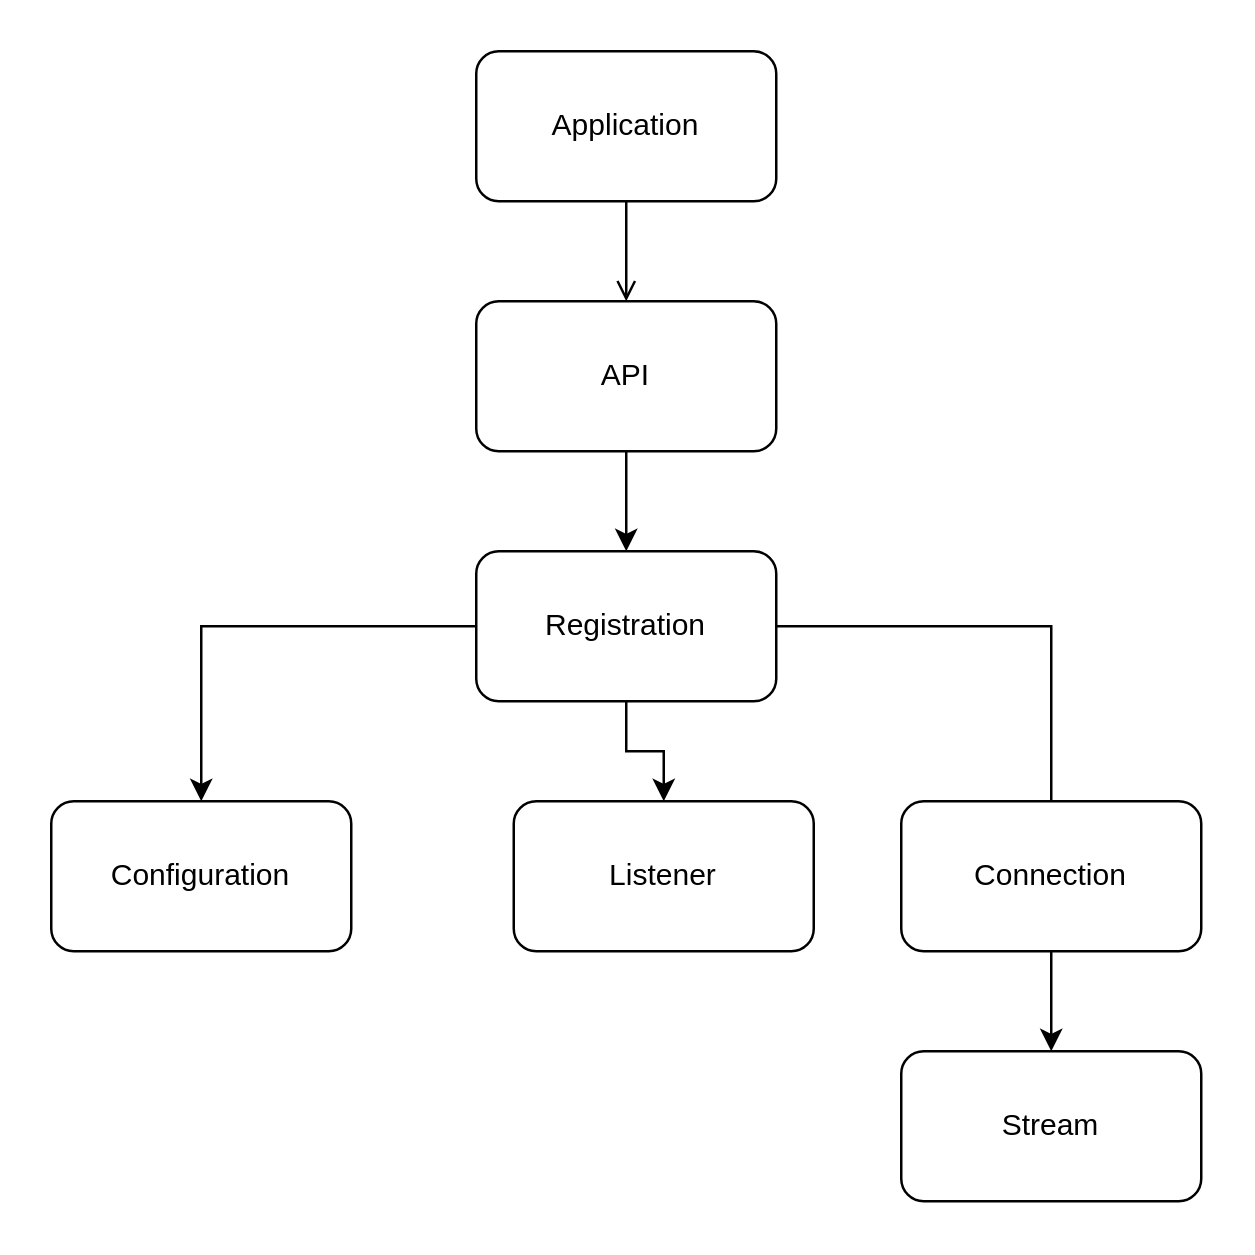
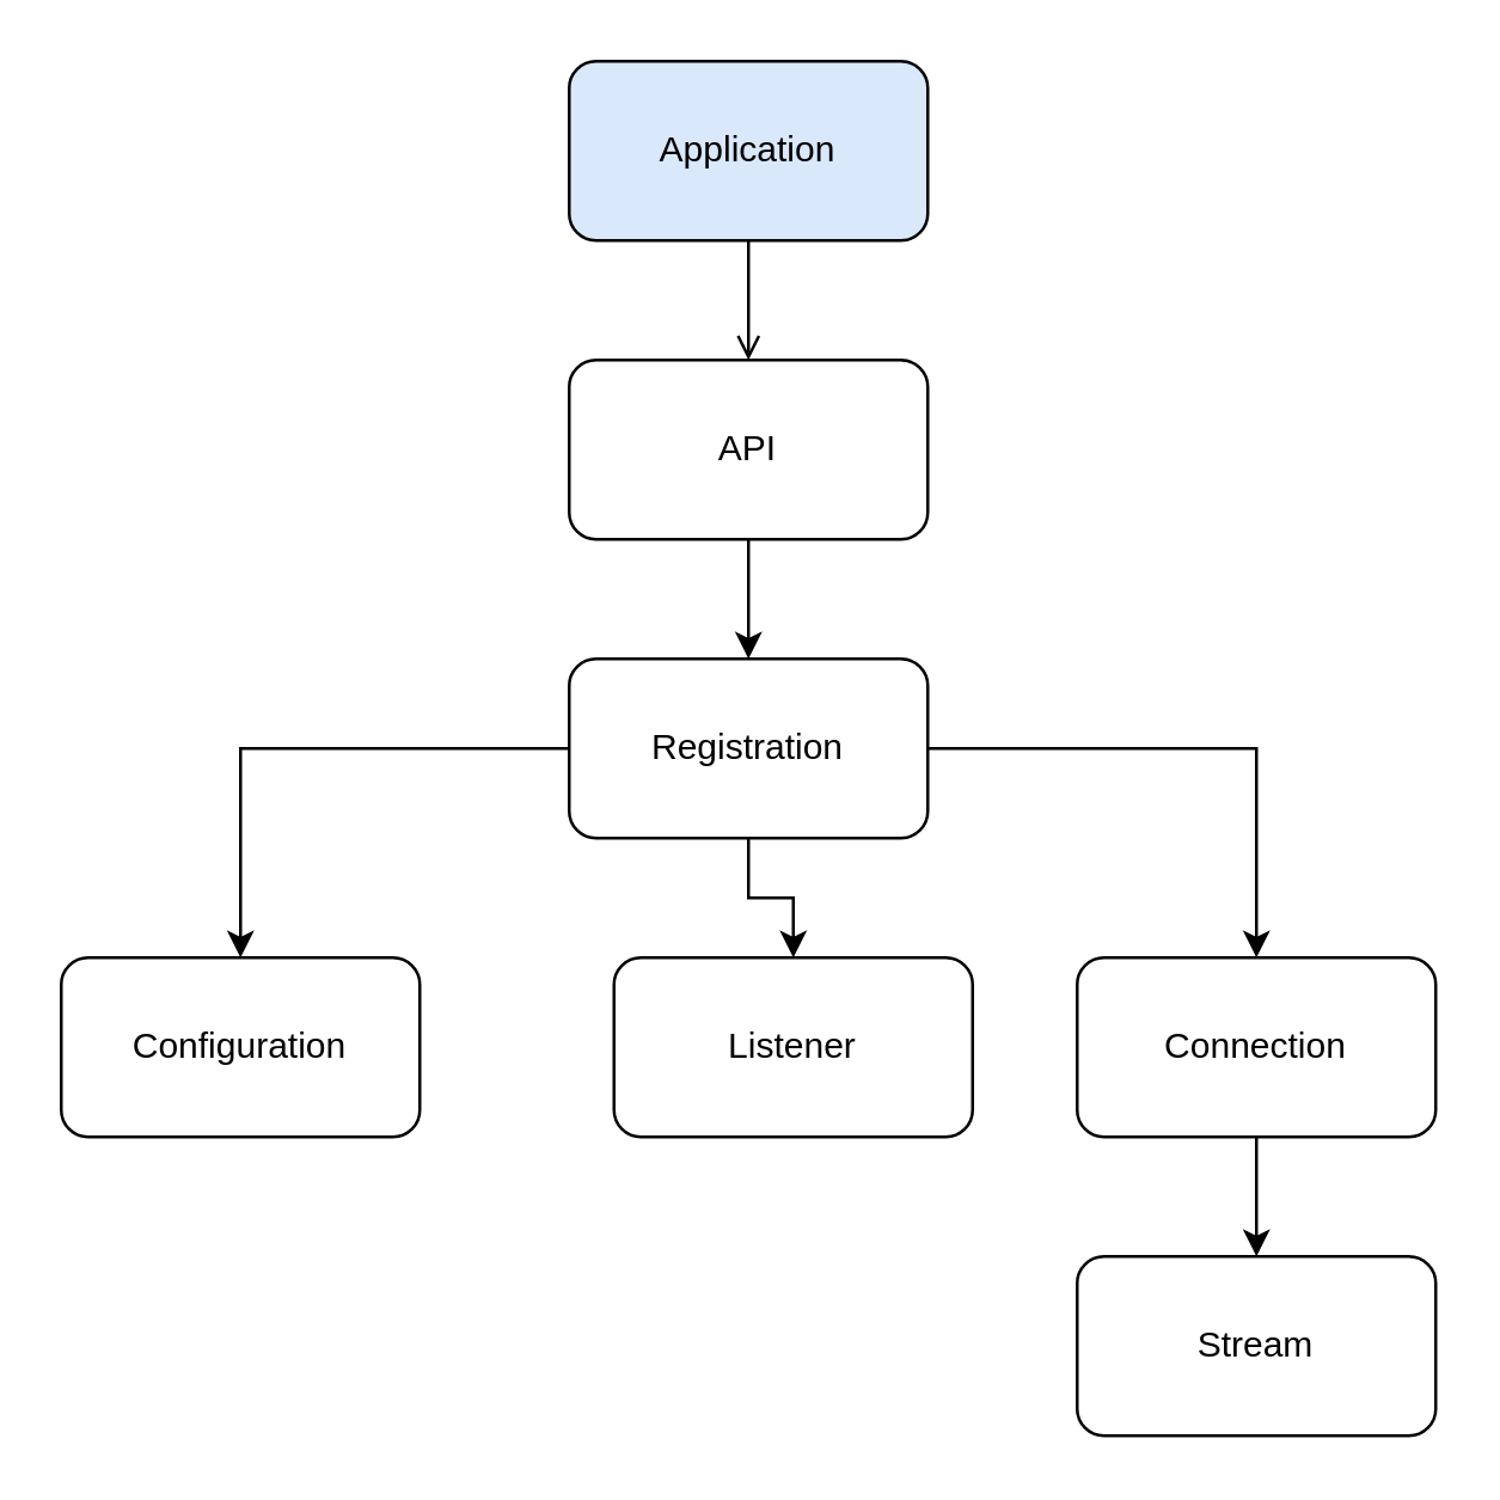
  <mxCell id="0" />
  <mxCell id="1" parent="0" />
  <mxCell id="2" value="" style="edgeStyle=orthogonalEdgeStyle;rounded=0;orthogonalLoop=1;jettySize=auto;html=1;endArrow=open;" edge="1" parent="1" source="3" target="5"><mxGeometry relative="1" as="geometry" /></mxCell>
- <mxCell id="3" value="Application" style="rounded=1;whiteSpace=wrap;html=1;" vertex="1" parent="1"><mxGeometry x="190" y="20" width="120" height="60" as="geometry" /></mxCell>
+ <mxCell id="3" value="Application" style="rounded=1;whiteSpace=wrap;html=1;fillColor=#dae8fc;" vertex="1" parent="1"><mxGeometry x="190" y="20" width="120" height="60" as="geometry" /></mxCell>
  <mxCell id="4" value="" style="edgeStyle=orthogonalEdgeStyle;rounded=0;orthogonalLoop=1;jettySize=auto;html=1;" edge="1" parent="1" source="5" target="9"><mxGeometry relative="1" as="geometry" /></mxCell>
  <mxCell id="5" value="API" style="rounded=1;whiteSpace=wrap;html=1;" vertex="1" parent="1"><mxGeometry x="190" y="120" width="120" height="60" as="geometry" /></mxCell>
  <mxCell id="6" value="" style="edgeStyle=orthogonalEdgeStyle;rounded=0;orthogonalLoop=1;jettySize=auto;html=1;" edge="1" parent="1" source="9" target="10"><mxGeometry relative="1" as="geometry" /></mxCell>
  <mxCell id="7" style="edgeStyle=orthogonalEdgeStyle;rounded=0;orthogonalLoop=1;jettySize=auto;html=1;exitX=0;exitY=0.5;exitDx=0;exitDy=0;entryX=0.5;entryY=0;entryDx=0;entryDy=0;" edge="1" parent="1" source="9" target="11"><mxGeometry relative="1" as="geometry" /></mxCell>
- <mxCell id="8" style="edgeStyle=orthogonalEdgeStyle;rounded=0;orthogonalLoop=1;jettySize=auto;html=1;exitX=1;exitY=0.5;exitDx=0;exitDy=0;entryX=0.5;entryY=0;entryDx=0;entryDy=0;endArrow=none;" edge="1" parent="1" source="9" target="13"><mxGeometry relative="1" as="geometry" /></mxCell>
+ <mxCell id="8" style="edgeStyle=orthogonalEdgeStyle;rounded=0;orthogonalLoop=1;jettySize=auto;html=1;exitX=1;exitY=0.5;exitDx=0;exitDy=0;entryX=0.5;entryY=0;entryDx=0;entryDy=0;" edge="1" parent="1" source="9" target="13"><mxGeometry relative="1" as="geometry" /></mxCell>
  <mxCell id="9" value="Registration" style="rounded=1;whiteSpace=wrap;html=1;" vertex="1" parent="1"><mxGeometry x="190" y="220" width="120" height="60" as="geometry" /></mxCell>
  <mxCell id="10" value="Listener" style="rounded=1;whiteSpace=wrap;html=1;" vertex="1" parent="1"><mxGeometry x="205" y="320" width="120" height="60" as="geometry" /></mxCell>
  <mxCell id="11" value="Configuration" style="rounded=1;whiteSpace=wrap;html=1;" vertex="1" parent="1"><mxGeometry x="20" y="320" width="120" height="60" as="geometry" /></mxCell>
  <mxCell id="12" value="" style="edgeStyle=orthogonalEdgeStyle;rounded=0;orthogonalLoop=1;jettySize=auto;html=1;" edge="1" parent="1" source="13" target="14"><mxGeometry relative="1" as="geometry" /></mxCell>
  <mxCell id="13" value="Connection" style="rounded=1;whiteSpace=wrap;html=1;" vertex="1" parent="1"><mxGeometry x="360" y="320" width="120" height="60" as="geometry" /></mxCell>
  <mxCell id="14" value="Stream" style="rounded=1;whiteSpace=wrap;html=1;" vertex="1" parent="1"><mxGeometry x="360" y="420" width="120" height="60" as="geometry" /></mxCell>
